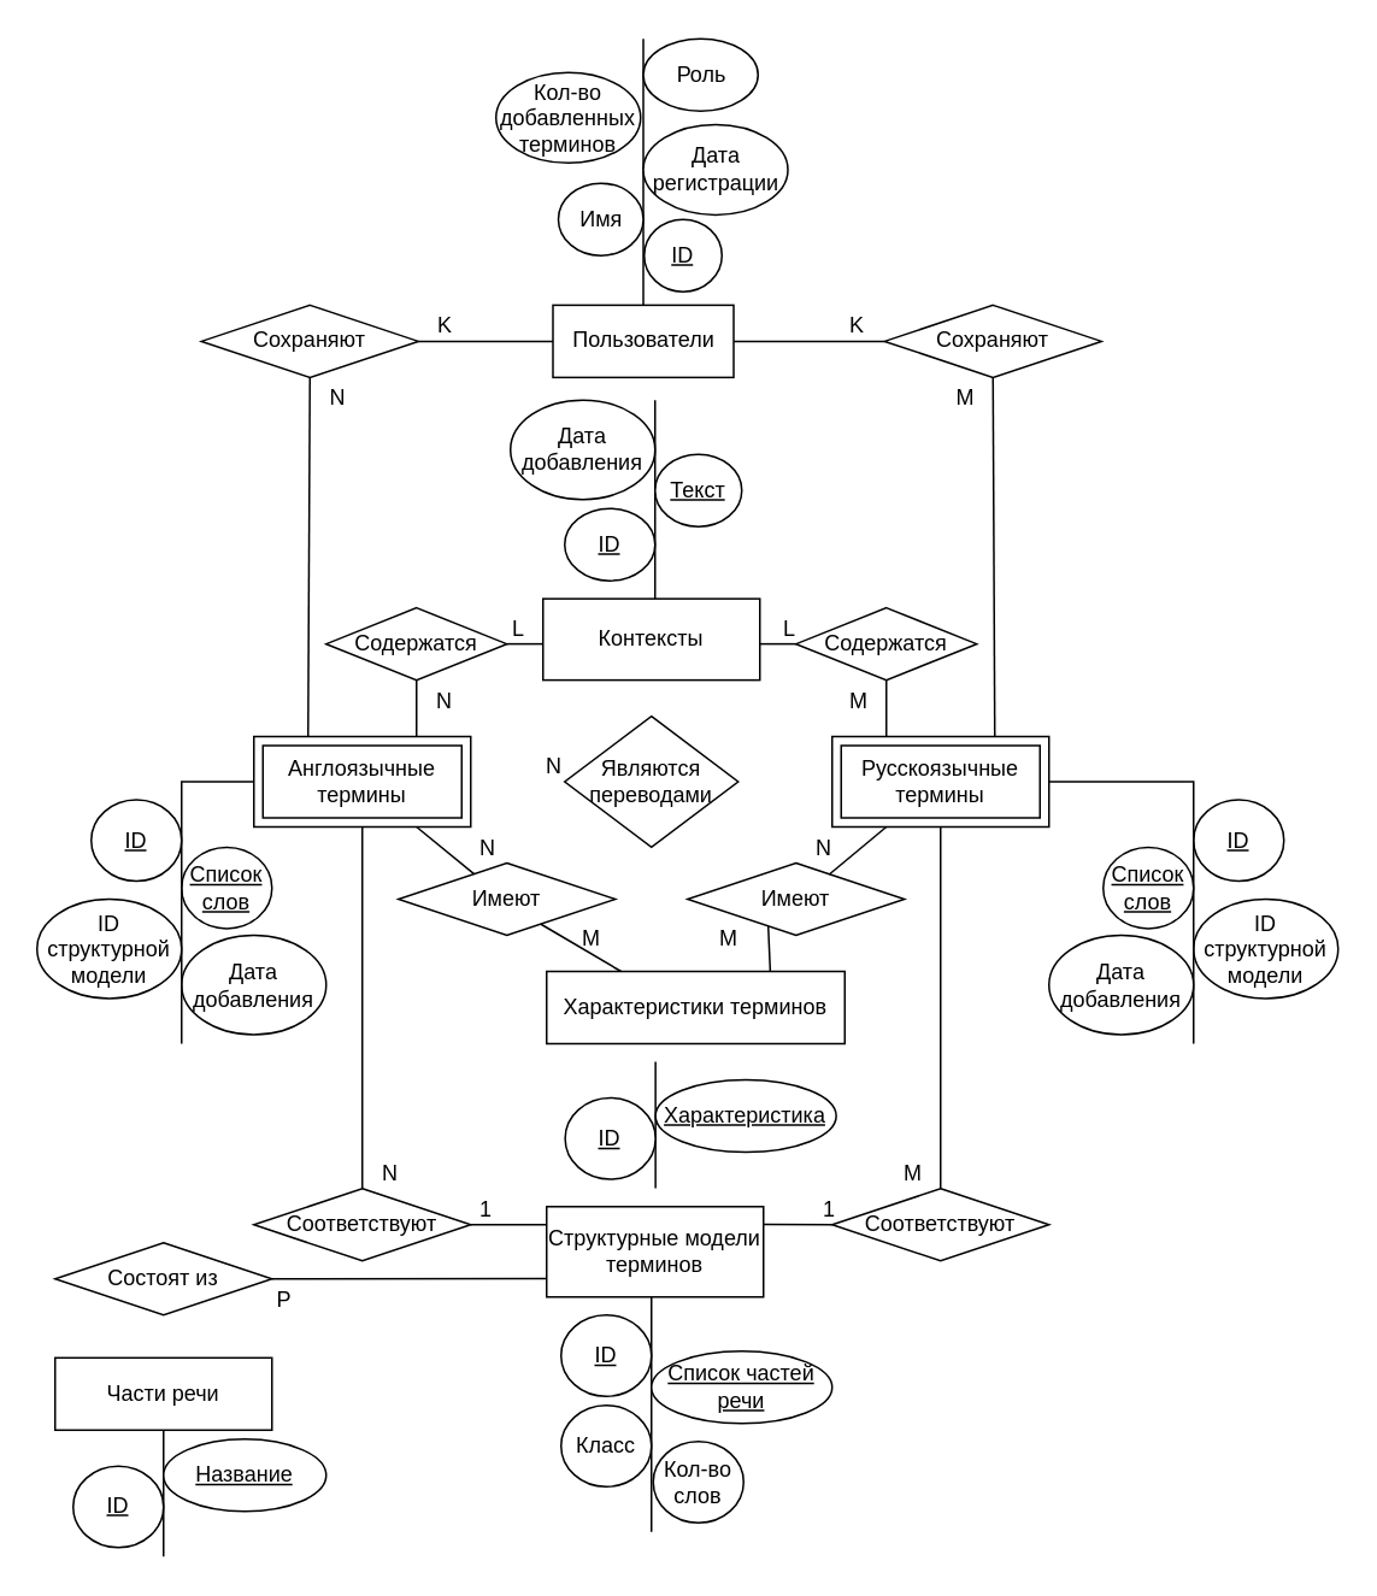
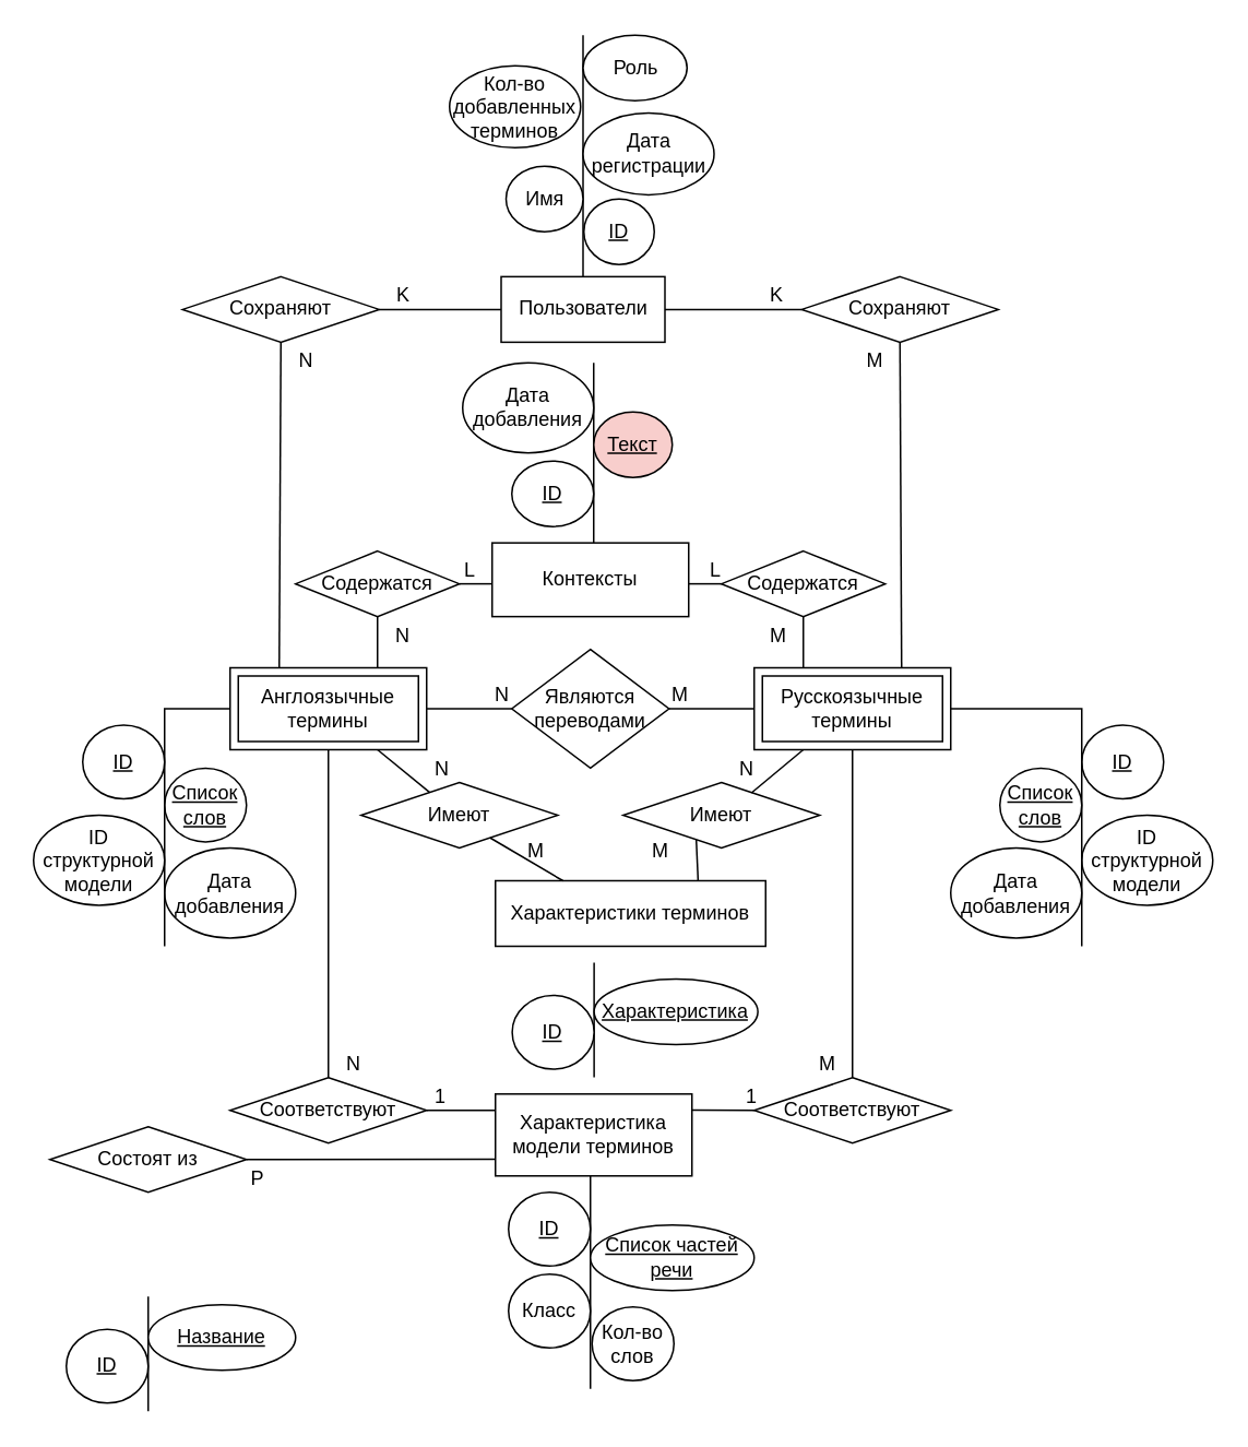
  <mxCell id="0" />
  <mxCell id="1" parent="0" />
  <mxCell id="2" value="Англоязычные термины" style="shape=ext;margin=3;double=1;whiteSpace=wrap;html=1;align=center;" parent="1" vertex="1"><mxGeometry x="140" y="407" width="120" height="50" as="geometry" /></mxCell>
  <mxCell id="3" value="Русскоязычные термины" style="shape=ext;margin=3;double=1;whiteSpace=wrap;html=1;align=center;" parent="1" vertex="1"><mxGeometry x="460" y="407" width="120" height="50" as="geometry" /></mxCell>
  <mxCell id="4" value="Соответствуют" style="shape=rhombus;perimeter=rhombusPerimeter;whiteSpace=wrap;html=1;align=center;" parent="1" vertex="1"><mxGeometry x="140" y="657.19" width="120" height="40" as="geometry" /></mxCell>
  <mxCell id="5" value="Соответствуют" style="shape=rhombus;perimeter=rhombusPerimeter;whiteSpace=wrap;html=1;align=center;" parent="1" vertex="1"><mxGeometry x="460" y="657.19" width="120" height="40" as="geometry" /></mxCell>
  <mxCell id="6" value="" style="endArrow=none;html=1;rounded=0;exitX=1;exitY=0.5;exitDx=0;exitDy=0;exitPerimeter=0;entryX=0;entryY=0.2;entryDx=0;entryDy=0;entryPerimeter=0;" parent="1" source="4" edge="1"><mxGeometry relative="1" as="geometry"><mxPoint x="260" y="696.99" as="sourcePoint" /><mxPoint x="302" y="677.19" as="targetPoint" /></mxGeometry></mxCell>
  <mxCell id="7" value="1" style="resizable=0;html=1;align=right;verticalAlign=bottom;" parent="6" connectable="0" vertex="1"><mxGeometry x="1" relative="1" as="geometry"><mxPoint x="-30" as="offset" /></mxGeometry></mxCell>
  <mxCell id="8" value="" style="endArrow=none;html=1;rounded=0;exitX=0.5;exitY=0;exitDx=0;exitDy=0;entryX=0.5;entryY=1;entryDx=0;entryDy=0;" parent="1" source="4" target="2" edge="1"><mxGeometry relative="1" as="geometry"><mxPoint x="194" y="477" as="sourcePoint" /><mxPoint x="354" y="477" as="targetPoint" /></mxGeometry></mxCell>
  <mxCell id="9" value="N" style="resizable=0;html=1;align=right;verticalAlign=bottom;" parent="8" connectable="0" vertex="1"><mxGeometry x="1" relative="1" as="geometry"><mxPoint x="20" y="200" as="offset" /></mxGeometry></mxCell>
  <mxCell id="10" value="" style="endArrow=none;html=1;rounded=0;entryX=0.5;entryY=1;entryDx=0;entryDy=0;exitX=0.5;exitY=0;exitDx=0;exitDy=0;" parent="1" source="5" target="3" edge="1"><mxGeometry relative="1" as="geometry"><mxPoint x="500" y="507" as="sourcePoint" /><mxPoint x="439.8" y="457" as="targetPoint" /></mxGeometry></mxCell>
  <mxCell id="11" value="M" style="resizable=0;html=1;align=right;verticalAlign=bottom;" parent="10" connectable="0" vertex="1"><mxGeometry x="1" relative="1" as="geometry"><mxPoint x="-10" y="200" as="offset" /></mxGeometry></mxCell>
  <mxCell id="12" value="" style="endArrow=none;html=1;rounded=0;exitX=0;exitY=0.5;exitDx=0;exitDy=0;entryX=0.999;entryY=0.196;entryDx=0;entryDy=0;entryPerimeter=0;" parent="1" source="5" edge="1"><mxGeometry relative="1" as="geometry"><mxPoint x="430" y="687.19" as="sourcePoint" /><mxPoint x="421.88" y="676.99" as="targetPoint" /></mxGeometry></mxCell>
  <mxCell id="13" value="1" style="resizable=0;html=1;align=right;verticalAlign=bottom;" parent="12" connectable="0" vertex="1"><mxGeometry x="1" relative="1" as="geometry"><mxPoint x="40" as="offset" /></mxGeometry></mxCell>
+ <mxCell id="14" value="" style="endArrow=none;html=1;rounded=0;entryX=1;entryY=0.5;entryDx=0;entryDy=0;exitX=0;exitY=0.5;exitDx=0;exitDy=0;" parent="1" source="27" target="2" edge="1"><mxGeometry relative="1" as="geometry"><mxPoint x="320" y="447" as="sourcePoint" /><mxPoint x="480" y="447" as="targetPoint" /></mxGeometry></mxCell>
  <mxCell id="15" value="N" style="resizable=0;html=1;align=left;verticalAlign=bottom;direction=west;" parent="1" connectable="0" vertex="1"><mxGeometry x="300" y="432" as="geometry" /></mxCell>
  <mxCell id="16" value="Пользователи" style="whiteSpace=wrap;html=1;align=center;" parent="1" vertex="1"><mxGeometry x="305.5" y="168.25" width="100" height="40" as="geometry" /></mxCell>
  <mxCell id="17" value="Сохраняют" style="shape=rhombus;perimeter=rhombusPerimeter;whiteSpace=wrap;html=1;align=center;" parent="1" vertex="1"><mxGeometry x="111" y="168.25" width="120" height="40" as="geometry" /></mxCell>
  <mxCell id="18" value="" style="endArrow=none;html=1;rounded=0;exitX=1;exitY=0.5;exitDx=0;exitDy=0;entryX=0;entryY=0.5;entryDx=0;entryDy=0;" parent="1" source="17" target="16" edge="1"><mxGeometry relative="1" as="geometry"><mxPoint x="265" y="190.55" as="sourcePoint" /><mxPoint x="305" y="190.55" as="targetPoint" /></mxGeometry></mxCell>
  <mxCell id="19" value="K" style="resizable=0;html=1;align=right;verticalAlign=bottom;" parent="18" connectable="0" vertex="1"><mxGeometry x="1" relative="1" as="geometry"><mxPoint x="-56" as="offset" /></mxGeometry></mxCell>
  <mxCell id="20" value="" style="endArrow=none;html=1;rounded=0;entryX=0.5;entryY=1;entryDx=0;entryDy=0;exitX=0.25;exitY=0;exitDx=0;exitDy=0;" parent="1" source="2" target="17" edge="1"><mxGeometry relative="1" as="geometry"><mxPoint x="160" y="387" as="sourcePoint" /><mxPoint x="210" y="327" as="targetPoint" /></mxGeometry></mxCell>
  <mxCell id="21" value="N" style="resizable=0;html=1;align=right;verticalAlign=bottom;" parent="20" connectable="0" vertex="1"><mxGeometry x="1" relative="1" as="geometry"><mxPoint x="20" y="20" as="offset" /></mxGeometry></mxCell>
  <mxCell id="22" value="Сохраняют" style="shape=rhombus;perimeter=rhombusPerimeter;whiteSpace=wrap;html=1;align=center;" parent="1" vertex="1"><mxGeometry x="489" y="168.25" width="120" height="40" as="geometry" /></mxCell>
  <mxCell id="23" value="" style="endArrow=none;html=1;rounded=0;exitX=0;exitY=0.5;exitDx=0;exitDy=0;entryX=1;entryY=0.5;entryDx=0;entryDy=0;" parent="1" source="22" target="16" edge="1"><mxGeometry relative="1" as="geometry"><mxPoint x="441" y="260.75" as="sourcePoint" /><mxPoint x="485" y="260.75" as="targetPoint" /></mxGeometry></mxCell>
  <mxCell id="24" value="K" style="resizable=0;html=1;align=right;verticalAlign=bottom;" parent="23" connectable="0" vertex="1"><mxGeometry x="1" relative="1" as="geometry"><mxPoint x="73" as="offset" /></mxGeometry></mxCell>
  <mxCell id="25" value="" style="endArrow=none;html=1;rounded=0;entryX=0.5;entryY=1;entryDx=0;entryDy=0;exitX=0.75;exitY=0;exitDx=0;exitDy=0;" parent="1" source="3" target="22" edge="1"><mxGeometry relative="1" as="geometry"><mxPoint x="500" y="407" as="sourcePoint" /><mxPoint x="500" y="287" as="targetPoint" /></mxGeometry></mxCell>
  <mxCell id="26" value="M" style="resizable=0;html=1;align=right;verticalAlign=bottom;" parent="25" connectable="0" vertex="1"><mxGeometry x="1" relative="1" as="geometry"><mxPoint x="-10" y="20" as="offset" /></mxGeometry></mxCell>
  <mxCell id="27" value="Являются переводами" style="shape=rhombus;perimeter=rhombusPerimeter;whiteSpace=wrap;html=1;align=center;" parent="1" vertex="1"><mxGeometry x="312" y="395.75" width="96" height="72.5" as="geometry" /></mxCell>
+ <mxCell id="28" value="" style="endArrow=none;html=1;rounded=0;exitX=0;exitY=0.5;exitDx=0;exitDy=0;entryX=1;entryY=0.5;entryDx=0;entryDy=0;" parent="1" source="3" target="27" edge="1"><mxGeometry relative="1" as="geometry"><mxPoint x="470" y="277" as="sourcePoint" /><mxPoint x="414" y="277" as="targetPoint" /></mxGeometry></mxCell>
+ <mxCell id="29" value="M" style="resizable=0;html=1;align=right;verticalAlign=bottom;" parent="28" connectable="0" vertex="1"><mxGeometry x="1" relative="1" as="geometry"><mxPoint x="12" as="offset" /></mxGeometry></mxCell>
  <mxCell id="30" value="" style="line;strokeWidth=1;rotatable=0;dashed=0;labelPosition=right;align=left;verticalAlign=middle;spacingTop=0;spacingLeft=6;points=[];portConstraint=eastwest;direction=south;" parent="1" vertex="1"><mxGeometry x="355" y="717.19" width="10" height="130" as="geometry" /></mxCell>
  <mxCell id="31" value="Список частей речи" style="ellipse;whiteSpace=wrap;html=1;align=center;fontStyle=4;" parent="1" vertex="1"><mxGeometry x="360" y="747.19" width="100" height="40" as="geometry" /></mxCell>
  <mxCell id="32" value="Список слов" style="ellipse;whiteSpace=wrap;html=1;align=center;fontStyle=4;direction=south;" parent="1" vertex="1"><mxGeometry x="100" y="468.25" width="50" height="45" as="geometry" /></mxCell>
  <mxCell id="33" value="ID структурной&lt;br&gt;модели" style="ellipse;whiteSpace=wrap;html=1;align=center;" parent="1" vertex="1"><mxGeometry x="20" y="497" width="80" height="55" as="geometry" /></mxCell>
  <mxCell id="34" value="" style="line;strokeWidth=1;rotatable=0;dashed=0;labelPosition=right;align=left;verticalAlign=middle;spacingTop=0;spacingLeft=6;points=[];portConstraint=eastwest;direction=south;" parent="1" vertex="1"><mxGeometry x="350.5" y="20.75" width="10" height="147.5" as="geometry" /></mxCell>
  <mxCell id="35" value="ID" style="ellipse;whiteSpace=wrap;html=1;align=center;fontStyle=4;" parent="1" vertex="1"><mxGeometry x="356" y="120.75" width="43" height="40" as="geometry" /></mxCell>
  <mxCell id="36" value="ID" style="ellipse;whiteSpace=wrap;html=1;align=center;fontStyle=4;" parent="1" vertex="1"><mxGeometry x="310" y="727.19" width="50" height="45" as="geometry" /></mxCell>
  <mxCell id="37" value="Содержатся" style="shape=rhombus;perimeter=rhombusPerimeter;whiteSpace=wrap;html=1;align=center;" parent="1" vertex="1"><mxGeometry x="180" y="335.75" width="100" height="40" as="geometry" /></mxCell>
  <mxCell id="38" value="" style="endArrow=none;html=1;rounded=0;exitX=1;exitY=0.5;exitDx=0;exitDy=0;entryX=0;entryY=0.5;entryDx=0;entryDy=0;" parent="1" source="37" edge="1"><mxGeometry relative="1" as="geometry"><mxPoint x="334" y="260.55" as="sourcePoint" /><mxPoint x="300" y="355.75" as="targetPoint" /></mxGeometry></mxCell>
  <mxCell id="39" value="L" style="resizable=0;html=1;align=right;verticalAlign=bottom;" parent="38" connectable="0" vertex="1"><mxGeometry x="1" relative="1" as="geometry"><mxPoint x="-10" as="offset" /></mxGeometry></mxCell>
  <mxCell id="40" value="" style="endArrow=none;html=1;rounded=0;entryX=0.5;entryY=1;entryDx=0;entryDy=0;exitX=0.75;exitY=0;exitDx=0;exitDy=0;" parent="1" source="2" target="37" edge="1"><mxGeometry relative="1" as="geometry"><mxPoint x="250" y="387" as="sourcePoint" /><mxPoint x="280" y="437" as="targetPoint" /></mxGeometry></mxCell>
  <mxCell id="41" value="N" style="resizable=0;html=1;align=right;verticalAlign=bottom;" parent="40" connectable="0" vertex="1"><mxGeometry x="1" relative="1" as="geometry"><mxPoint x="20" y="20" as="offset" /></mxGeometry></mxCell>
  <mxCell id="42" value="Содержатся" style="shape=rhombus;perimeter=rhombusPerimeter;whiteSpace=wrap;html=1;align=center;" parent="1" vertex="1"><mxGeometry x="440" y="335.75" width="100" height="40" as="geometry" /></mxCell>
  <mxCell id="43" value="" style="endArrow=none;html=1;rounded=0;exitX=0;exitY=0.5;exitDx=0;exitDy=0;entryX=1;entryY=0.5;entryDx=0;entryDy=0;" parent="1" source="42" edge="1"><mxGeometry relative="1" as="geometry"><mxPoint x="584" y="260.55" as="sourcePoint" /><mxPoint x="420" y="355.75" as="targetPoint" /></mxGeometry></mxCell>
  <mxCell id="44" value="L" style="resizable=0;html=1;align=right;verticalAlign=bottom;" parent="43" connectable="0" vertex="1"><mxGeometry x="1" relative="1" as="geometry"><mxPoint x="20" as="offset" /></mxGeometry></mxCell>
  <mxCell id="45" value="" style="endArrow=none;html=1;rounded=0;entryX=0.5;entryY=1;entryDx=0;entryDy=0;exitX=0.25;exitY=0;exitDx=0;exitDy=0;" parent="1" source="3" target="42" edge="1"><mxGeometry relative="1" as="geometry"><mxPoint x="480" y="407" as="sourcePoint" /><mxPoint x="530" y="437" as="targetPoint" /></mxGeometry></mxCell>
  <mxCell id="46" value="M" style="resizable=0;html=1;align=right;verticalAlign=bottom;" parent="45" connectable="0" vertex="1"><mxGeometry x="1" relative="1" as="geometry"><mxPoint x="-10" y="20" as="offset" /></mxGeometry></mxCell>
  <mxCell id="47" value="" style="line;strokeWidth=1;rotatable=0;dashed=0;labelPosition=right;align=left;verticalAlign=middle;spacingTop=0;spacingLeft=6;points=[];portConstraint=eastwest;direction=south;" parent="1" vertex="1"><mxGeometry x="357" y="220.75" width="10" height="110" as="geometry" /></mxCell>
- <mxCell id="48" value="Текст" style="ellipse;whiteSpace=wrap;html=1;align=center;fontStyle=4;" parent="1" vertex="1"><mxGeometry x="362" y="250.75" width="48" height="40" as="geometry" /></mxCell>
+ <mxCell id="48" value="Текст" style="ellipse;whiteSpace=wrap;html=1;align=center;fontStyle=4;fillColor=#f8cecc;" parent="1" vertex="1"><mxGeometry x="362" y="250.75" width="48" height="40" as="geometry" /></mxCell>
  <mxCell id="49" value="ID" style="ellipse;whiteSpace=wrap;html=1;align=center;fontStyle=4;" parent="1" vertex="1"><mxGeometry x="312" y="280.75" width="50" height="40" as="geometry" /></mxCell>
  <mxCell id="50" value="ID" style="ellipse;whiteSpace=wrap;html=1;align=center;fontStyle=4;direction=south;" parent="1" vertex="1"><mxGeometry x="50" y="442" width="50" height="45" as="geometry" /></mxCell>
  <mxCell id="51" value="Кол-во&lt;br&gt;слов" style="ellipse;whiteSpace=wrap;html=1;align=center;" parent="1" vertex="1"><mxGeometry x="361" y="797.19" width="50" height="45" as="geometry" /></mxCell>
  <mxCell id="52" value="Кол-во&lt;br&gt;добавленных терминов" style="ellipse;whiteSpace=wrap;html=1;align=center;" parent="1" vertex="1"><mxGeometry x="274" y="39.5" width="80" height="50" as="geometry" /></mxCell>
  <mxCell id="53" value="Дата регистрации" style="ellipse;whiteSpace=wrap;html=1;align=center;" parent="1" vertex="1"><mxGeometry x="355.5" y="68.25" width="80" height="50" as="geometry" /></mxCell>
  <mxCell id="54" value="Дата добавления" style="ellipse;whiteSpace=wrap;html=1;align=center;" parent="1" vertex="1"><mxGeometry x="100" y="517" width="80" height="55" as="geometry" /></mxCell>
  <mxCell id="55" value="Дата добавления" style="ellipse;whiteSpace=wrap;html=1;align=center;" parent="1" vertex="1"><mxGeometry x="282" y="220.75" width="80" height="55" as="geometry" /></mxCell>
  <mxCell id="56" value="Класс" style="ellipse;whiteSpace=wrap;html=1;align=center;" parent="1" vertex="1"><mxGeometry x="310" y="777.19" width="50" height="45" as="geometry" /></mxCell>
- <mxCell id="57" value="Части речи" style="whiteSpace=wrap;html=1;align=center;" parent="1" vertex="1"><mxGeometry x="30" y="750.86" width="120" height="40" as="geometry" /></mxCell>
  <mxCell id="58" value="" style="line;strokeWidth=1;rotatable=0;dashed=0;labelPosition=right;align=left;verticalAlign=middle;spacingTop=0;spacingLeft=6;points=[];portConstraint=eastwest;direction=south;" parent="1" vertex="1"><mxGeometry x="85" y="790.86" width="10" height="70" as="geometry" /></mxCell>
  <mxCell id="59" value="Название" style="ellipse;whiteSpace=wrap;html=1;align=center;fontStyle=4;" parent="1" vertex="1"><mxGeometry x="90" y="795.86" width="90" height="40" as="geometry" /></mxCell>
  <mxCell id="60" value="ID" style="ellipse;whiteSpace=wrap;html=1;align=center;fontStyle=4;" parent="1" vertex="1"><mxGeometry x="40" y="810.86" width="50" height="45" as="geometry" /></mxCell>
  <mxCell id="61" value="Состоят из" style="shape=rhombus;perimeter=rhombusPerimeter;whiteSpace=wrap;html=1;align=center;" parent="1" vertex="1"><mxGeometry x="30" y="687.19" width="120" height="40" as="geometry" /></mxCell>
  <mxCell id="62" value="" style="endArrow=none;html=1;rounded=0;exitX=1;exitY=0.5;exitDx=0;exitDy=0;entryX=-0.003;entryY=0.796;entryDx=0;entryDy=0;entryPerimeter=0;" parent="1" source="61" edge="1"><mxGeometry relative="1" as="geometry"><mxPoint x="165" y="706.85" as="sourcePoint" /><mxPoint x="301.64" y="706.99" as="targetPoint" /></mxGeometry></mxCell>
  <mxCell id="63" value="P" style="resizable=0;html=1;align=right;verticalAlign=bottom;" parent="62" connectable="0" vertex="1"><mxGeometry x="1" relative="1" as="geometry"><mxPoint x="-141" y="20" as="offset" /></mxGeometry></mxCell>
  <mxCell id="64" value="Имя" style="ellipse;whiteSpace=wrap;html=1;align=center;" parent="1" vertex="1"><mxGeometry x="308.5" y="100.75" width="47" height="40" as="geometry" /></mxCell>
  <mxCell id="65" value="Контексты" style="whiteSpace=wrap;html=1;align=center;" parent="1" vertex="1"><mxGeometry x="300" y="330.75" width="120" height="45" as="geometry" /></mxCell>
- <mxCell id="66" value="Структурные модели терминов" style="whiteSpace=wrap;html=1;align=center;" parent="1" vertex="1"><mxGeometry x="302" y="667.19" width="120" height="50" as="geometry" /></mxCell>
+ <mxCell id="66" value="Характеристика модели терминов" style="whiteSpace=wrap;html=1;align=center;" parent="1" vertex="1"><mxGeometry x="302" y="667.19" width="120" height="50" as="geometry" /></mxCell>
  <mxCell id="67" value="Роль" style="ellipse;whiteSpace=wrap;html=1;align=center;" parent="1" vertex="1"><mxGeometry x="355.5" y="20.75" width="63.5" height="40" as="geometry" /></mxCell>
  <mxCell id="68" value="Характеристики терминов" style="whiteSpace=wrap;html=1;align=center;" vertex="1" parent="1"><mxGeometry x="302" y="537" width="165" height="40" as="geometry" /></mxCell>
  <mxCell id="69" value="Имеют" style="shape=rhombus;perimeter=rhombusPerimeter;whiteSpace=wrap;html=1;align=center;" vertex="1" parent="1"><mxGeometry x="220" y="477" width="120" height="40" as="geometry" /></mxCell>
  <mxCell id="70" value="Имеют" style="shape=rhombus;perimeter=rhombusPerimeter;whiteSpace=wrap;html=1;align=center;" vertex="1" parent="1"><mxGeometry x="380" y="477" width="120" height="40" as="geometry" /></mxCell>
  <mxCell id="71" value="" style="endArrow=none;html=1;rounded=0;exitX=0.349;exitY=0.151;exitDx=0;exitDy=0;entryX=0.75;entryY=1;entryDx=0;entryDy=0;exitPerimeter=0;" edge="1" parent="1" source="69" target="2"><mxGeometry relative="1" as="geometry"><mxPoint x="210" y="696.81" as="sourcePoint" /><mxPoint x="210" y="467" as="targetPoint" /></mxGeometry></mxCell>
  <mxCell id="72" value="" style="endArrow=none;html=1;rounded=0;exitX=0.25;exitY=0;exitDx=0;exitDy=0;entryX=0.657;entryY=0.846;entryDx=0;entryDy=0;entryPerimeter=0;" edge="1" parent="1" source="68" target="69"><mxGeometry relative="1" as="geometry"><mxPoint x="270.5" y="507" as="sourcePoint" /><mxPoint x="240" y="467" as="targetPoint" /></mxGeometry></mxCell>
  <mxCell id="73" value="" style="endArrow=none;html=1;rounded=0;exitX=0.653;exitY=0.158;exitDx=0;exitDy=0;entryX=0.25;entryY=1;entryDx=0;entryDy=0;exitPerimeter=0;" edge="1" parent="1" source="70" target="3"><mxGeometry relative="1" as="geometry"><mxPoint x="340" y="567" as="sourcePoint" /><mxPoint x="305.36" y="532.32" as="targetPoint" /></mxGeometry></mxCell>
  <mxCell id="74" value="" style="endArrow=none;html=1;rounded=0;exitX=0.75;exitY=0;exitDx=0;exitDy=0;entryX=0.372;entryY=0.875;entryDx=0;entryDy=0;entryPerimeter=0;" edge="1" parent="1" source="68" target="70"><mxGeometry relative="1" as="geometry"><mxPoint x="340" y="567" as="sourcePoint" /><mxPoint x="305.36" y="532.32" as="targetPoint" /></mxGeometry></mxCell>
  <mxCell id="75" value="N" style="resizable=0;html=1;align=right;verticalAlign=bottom;" connectable="0" vertex="1" parent="1"><mxGeometry x="274" y="477" as="geometry" /></mxCell>
  <mxCell id="76" value="N" style="resizable=0;html=1;align=right;verticalAlign=bottom;" connectable="0" vertex="1" parent="1"><mxGeometry x="460" y="477" as="geometry" /></mxCell>
  <mxCell id="77" value="M" style="resizable=0;html=1;align=right;verticalAlign=bottom;" connectable="0" vertex="1" parent="1"><mxGeometry x="332" y="527" as="geometry" /></mxCell>
  <mxCell id="78" value="M" style="resizable=0;html=1;align=right;verticalAlign=bottom;" connectable="0" vertex="1" parent="1"><mxGeometry x="408" y="527" as="geometry" /></mxCell>
  <mxCell id="79" value="" style="line;strokeWidth=1;rotatable=0;dashed=0;labelPosition=right;align=left;verticalAlign=middle;spacingTop=0;spacingLeft=6;points=[];portConstraint=eastwest;direction=south;" vertex="1" parent="1"><mxGeometry x="357.25" y="587" width="10" height="70" as="geometry" /></mxCell>
  <mxCell id="80" value="Характеристика" style="ellipse;whiteSpace=wrap;html=1;align=center;fontStyle=4;" vertex="1" parent="1"><mxGeometry x="362.25" y="597" width="100" height="40" as="geometry" /></mxCell>
  <mxCell id="81" value="ID" style="ellipse;whiteSpace=wrap;html=1;align=center;fontStyle=4;" vertex="1" parent="1"><mxGeometry x="312.25" y="607" width="50" height="45" as="geometry" /></mxCell>
  <mxCell id="82" value="" style="endArrow=none;html=1;rounded=0;entryX=0;entryY=0.5;entryDx=0;entryDy=0;" edge="1" parent="1" target="2"><mxGeometry width="50" height="50" relative="1" as="geometry"><mxPoint x="100" y="577" as="sourcePoint" /><mxPoint x="110" y="447" as="targetPoint" /><Array as="points"><mxPoint x="100" y="432" /></Array></mxGeometry></mxCell>
  <mxCell id="83" value="Список слов" style="ellipse;whiteSpace=wrap;html=1;align=center;fontStyle=4;direction=south;" vertex="1" parent="1"><mxGeometry x="610" y="468.25" width="50" height="45" as="geometry" /></mxCell>
  <mxCell id="84" value="ID структурной&lt;br&gt;модели" style="ellipse;whiteSpace=wrap;html=1;align=center;" vertex="1" parent="1"><mxGeometry x="660" y="497" width="80" height="55" as="geometry" /></mxCell>
  <mxCell id="85" value="ID" style="ellipse;whiteSpace=wrap;html=1;align=center;fontStyle=4;direction=south;" vertex="1" parent="1"><mxGeometry x="660" y="442" width="50" height="45" as="geometry" /></mxCell>
  <mxCell id="86" value="Дата добавления" style="ellipse;whiteSpace=wrap;html=1;align=center;" vertex="1" parent="1"><mxGeometry x="580" y="517" width="80" height="55" as="geometry" /></mxCell>
  <mxCell id="87" value="" style="endArrow=none;html=1;rounded=0;entryX=1;entryY=0.5;entryDx=0;entryDy=0;" edge="1" parent="1" target="3"><mxGeometry width="50" height="50" relative="1" as="geometry"><mxPoint x="660" y="577" as="sourcePoint" /><mxPoint x="700" y="452" as="targetPoint" /><Array as="points"><mxPoint x="660" y="432" /></Array></mxGeometry></mxCell>
